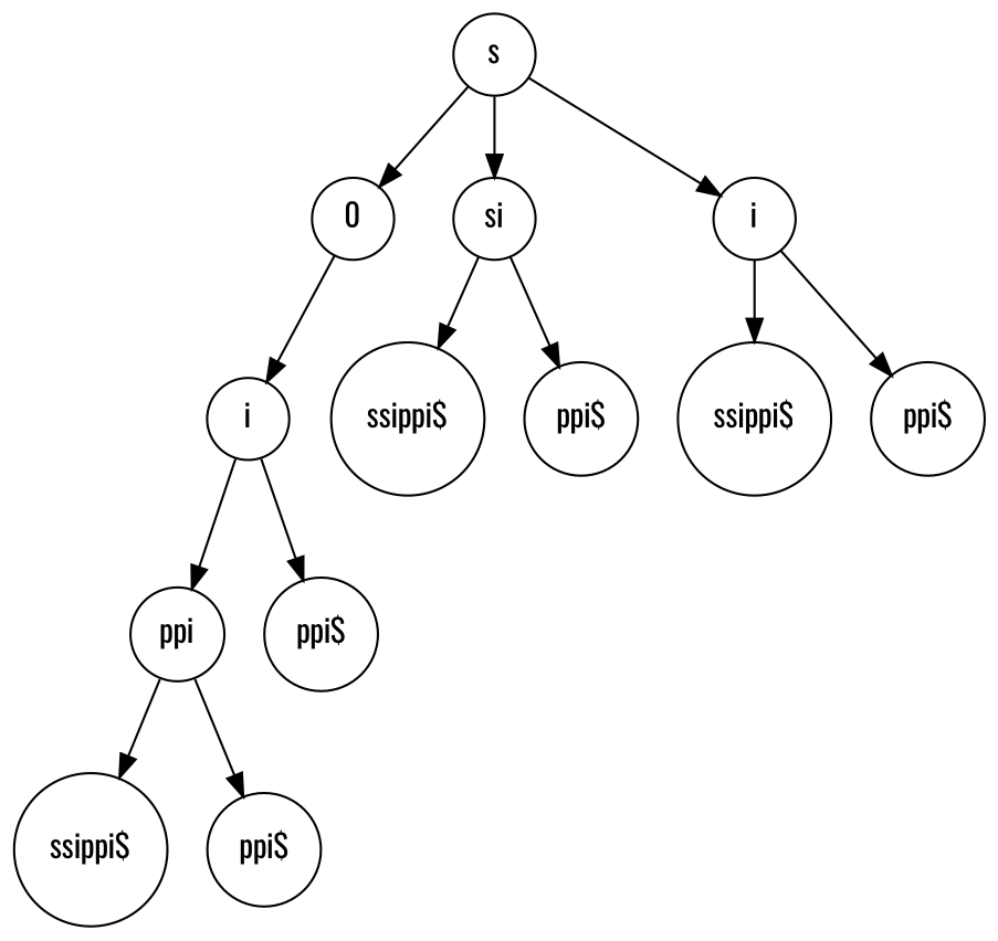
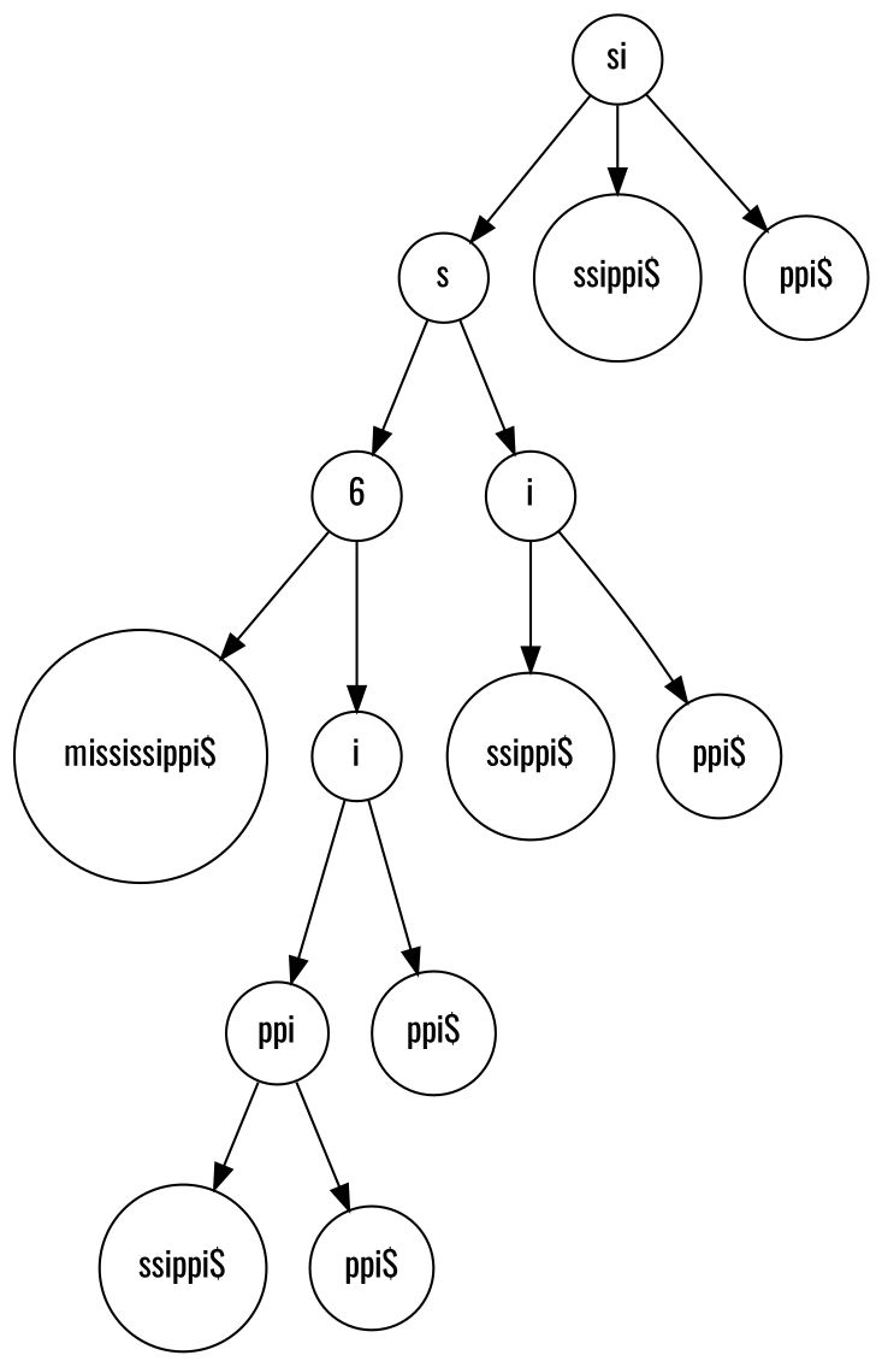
  digraph {
    fontname=Oswald
    node [fontname=Oswald shape=circle]
    edge [fontname=Oswald]
-   0
+   n1 [label="mississippi$\n"]
+   0 [label=6]
    n3 [label=i]
    n4 [label=ppi]
    n5 [label="ppi$\n"]
    n6 [label=s]
    n7 [label=si]
    n8 [label=i]
    n9 [label="ssippi$\n"]
    n10 [label="ppi$\n"]
    n11 [label="ssippi$\n"]
    n12 [label="ppi$\n"]
    n13 [label="ssippi$\n"]
    n14 [label="ppi$\n"]
+   0 -> n1
    0 -> n3
    n3 -> n4
    n3 -> n5
    n4 -> n9
    n4 -> n10
    n6 -> 0
-   n6 -> n7
+   n7 -> n6
    n6 -> n8
    n7 -> n11
    n7 -> n12
    n8 -> n13
    n8 -> n14
  }
